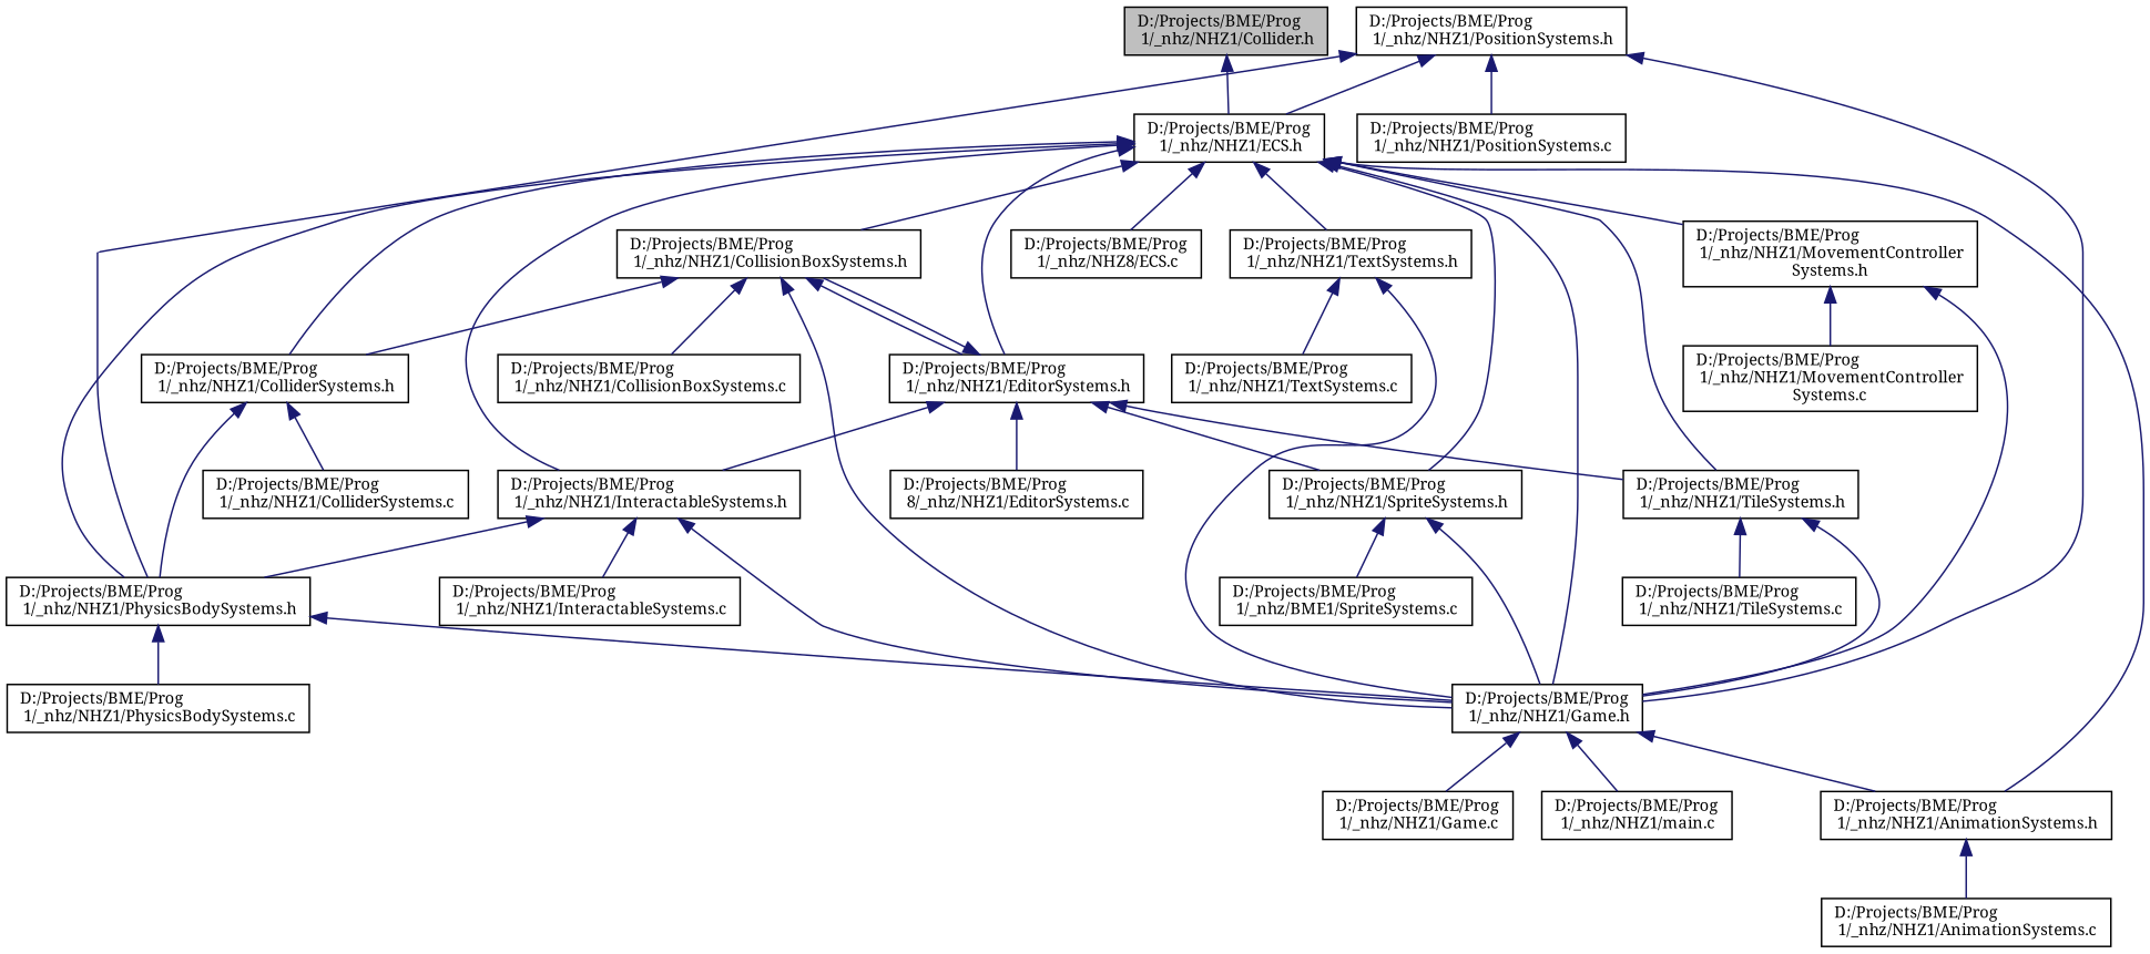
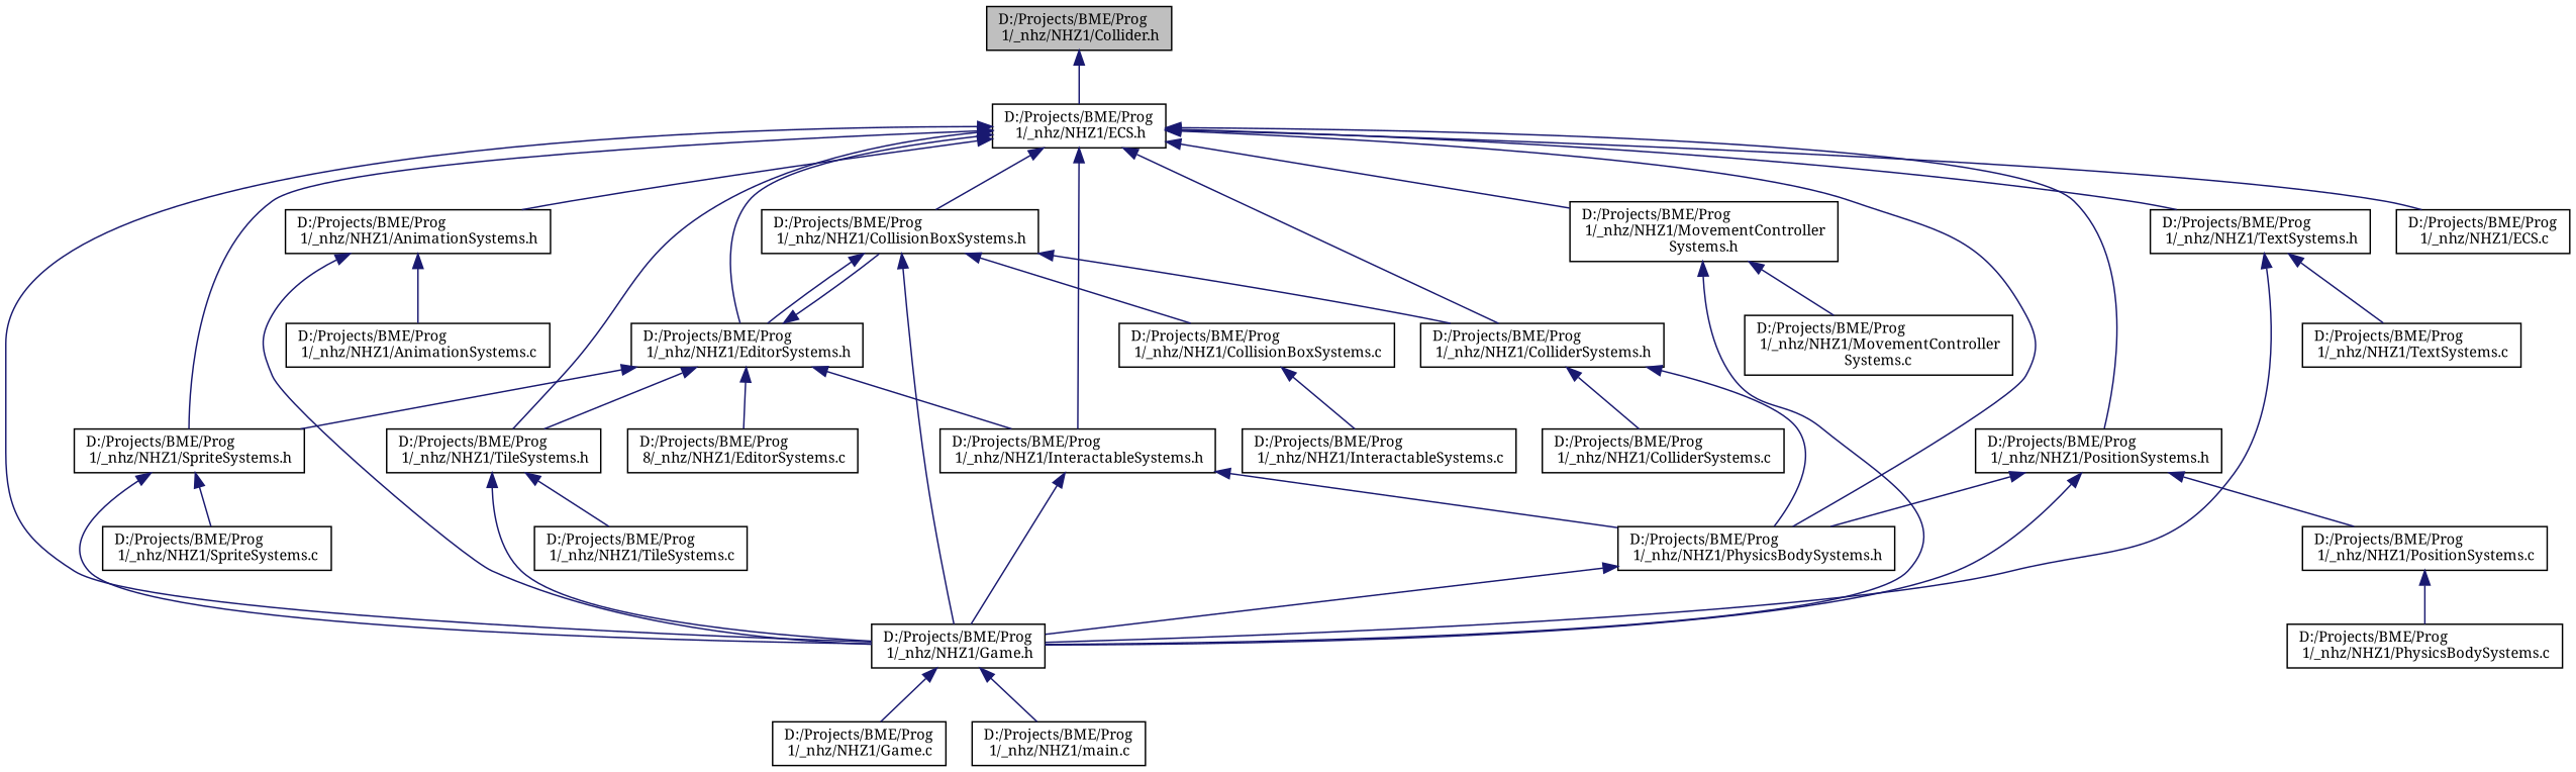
  digraph {
    fontname="Noto Serif"
    node [color=black fillcolor=white fontname="Noto Serif" fontsize=10 shape=record style=filled]
    edge [color=midnightblue dir=back fontname="Noto Serif" fontsize=10 labelfontname=Helvetica labelfontsize=10 style=solid]
    n1 [fillcolor=grey75 fontcolor=black height=0.2 label="D:/Projects/BME/Prog\l 1/_nhz/NHZ1/Collider.h" width=0.4]
    n2 [height=0.2 label="D:/Projects/BME/Prog\l 1/_nhz/NHZ1/ECS.h" width=0.4]
    n3 [height=0.2 label="D:/Projects/BME/Prog\l 1/_nhz/NHZ1/AnimationSystems.h" width=0.4]
    n4 [height=0.2 label="D:/Projects/BME/Prog\l 1/_nhz/NHZ1/Game.h" width=0.4]
    n5 [height=0.2 label="D:/Projects/BME/Prog\l 1/_nhz/NHZ1/ColliderSystems.h" width=0.4]
    n6 [height=0.2 label="D:/Projects/BME/Prog\l 1/_nhz/NHZ1/PhysicsBodySystems.h" width=0.4]
    n7 [height=0.2 label="D:/Projects/BME/Prog\l 1/_nhz/NHZ1/CollisionBoxSystems.h" width=0.4]
    n8 [height=0.2 label="D:/Projects/BME/Prog\l 1/_nhz/NHZ1/EditorSystems.h" width=0.4]
    n9 [height=0.2 label="D:/Projects/BME/Prog\l 1/_nhz/NHZ1/InteractableSystems.h" width=0.4]
    n10 [height=0.2 label="D:/Projects/BME/Prog\l 1/_nhz/NHZ1/SpriteSystems.h" width=0.4]
    n11 [height=0.2 label="D:/Projects/BME/Prog\l 1/_nhz/NHZ1/TileSystems.h" width=0.4]
-   n12 [height=0.2 label="D:/Projects/BME/Prog\l 1/_nhz/NHZ8/ECS.c" width=0.4]
+   n12 [height=0.2 label="D:/Projects/BME/Prog\l 1/_nhz/NHZ1/ECS.c" width=0.4]
    n13 [height=0.2 label="D:/Projects/BME/Prog\l 1/_nhz/NHZ1/MovementController\lSystems.h" width=0.4]
    n14 [height=0.2 label="D:/Projects/BME/Prog\l 1/_nhz/NHZ1/PositionSystems.h" width=0.4]
    n15 [height=0.2 label="D:/Projects/BME/Prog\l 1/_nhz/NHZ1/TextSystems.h" width=0.4]
    n16 [height=0.2 label="D:/Projects/BME/Prog\l 1/_nhz/NHZ1/AnimationSystems.c" width=0.4]
    n17 [height=0.2 label="D:/Projects/BME/Prog\l 1/_nhz/NHZ1/Game.c" width=0.4]
    n18 [height=0.2 label="D:/Projects/BME/Prog\l 1/_nhz/NHZ1/main.c" width=0.4]
    n19 [height=0.2 label="D:/Projects/BME/Prog\l 1/_nhz/NHZ1/ColliderSystems.c" width=0.4]
    n20 [height=0.2 label="D:/Projects/BME/Prog\l 1/_nhz/NHZ1/PhysicsBodySystems.c" width=0.4]
    n21 [height=0.2 label="D:/Projects/BME/Prog\l 1/_nhz/NHZ1/CollisionBoxSystems.c" width=0.4]
    n22 [height=0.2 label="D:/Projects/BME/Prog\l 8/_nhz/NHZ1/EditorSystems.c" width=0.4]
    n23 [height=0.2 label="D:/Projects/BME/Prog\l 1/_nhz/NHZ1/InteractableSystems.c" width=0.4]
-   n24 [height=0.2 label="D:/Projects/BME/Prog\l 1/_nhz/BME1/SpriteSystems.c" width=0.4]
+   n24 [height=0.2 label="D:/Projects/BME/Prog\l 1/_nhz/NHZ1/SpriteSystems.c" width=0.4]
    n25 [height=0.2 label="D:/Projects/BME/Prog\l 1/_nhz/NHZ1/TileSystems.c" width=0.4]
    n26 [height=0.2 label="D:/Projects/BME/Prog\l 1/_nhz/NHZ1/MovementController\lSystems.c" width=0.4]
    n27 [height=0.2 label="D:/Projects/BME/Prog\l 1/_nhz/NHZ1/PositionSystems.c" width=0.4]
    n28 [height=0.2 label="D:/Projects/BME/Prog\l 1/_nhz/NHZ1/TextSystems.c" width=0.4]
    n1 -> n2
    n2 -> n3
    n2 -> n4
    n2 -> n5
    n2 -> n6
    n2 -> n7
    n2 -> n8
    n2 -> n9
    n2 -> n10
    n2 -> n11
    n2 -> n12
    n2 -> n13
-   n14 -> n2
+   n2 -> n14
    n2 -> n15
-   n4 -> n3
+   n3 -> n4
    n3 -> n16
    n4 -> n17
    n4 -> n18
    n5 -> n6
    n5 -> n19
    n6 -> n4
-   n6 -> n20
+   n27 -> n20
    n7 -> n4
    n7 -> n5
    n7 -> n8
    n7 -> n21
    n8 -> n7
    n8 -> n9
    n8 -> n10
    n8 -> n11
    n8 -> n22
    n9 -> n4
    n9 -> n6
-   n9 -> n23
+   n21 -> n23
    n10 -> n4
    n10 -> n24
    n11 -> n4
    n11 -> n25
    n13 -> n4
    n13 -> n26
    n14 -> n4
    n14 -> n6
    n14 -> n27
    n15 -> n4
    n15 -> n28
  }
